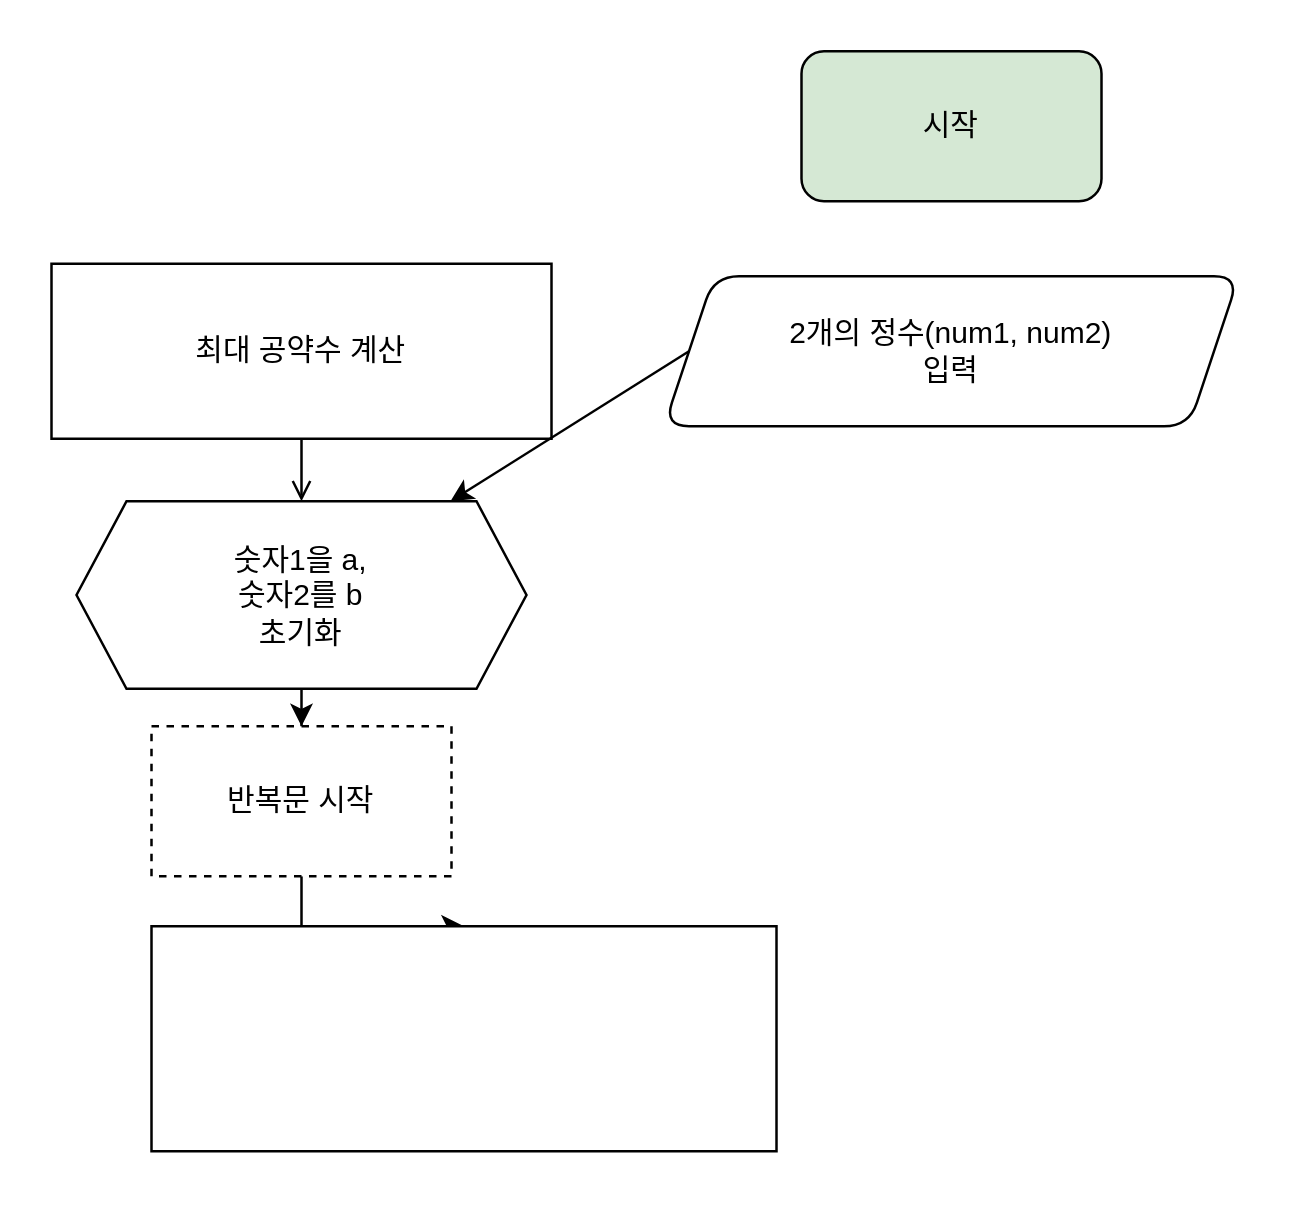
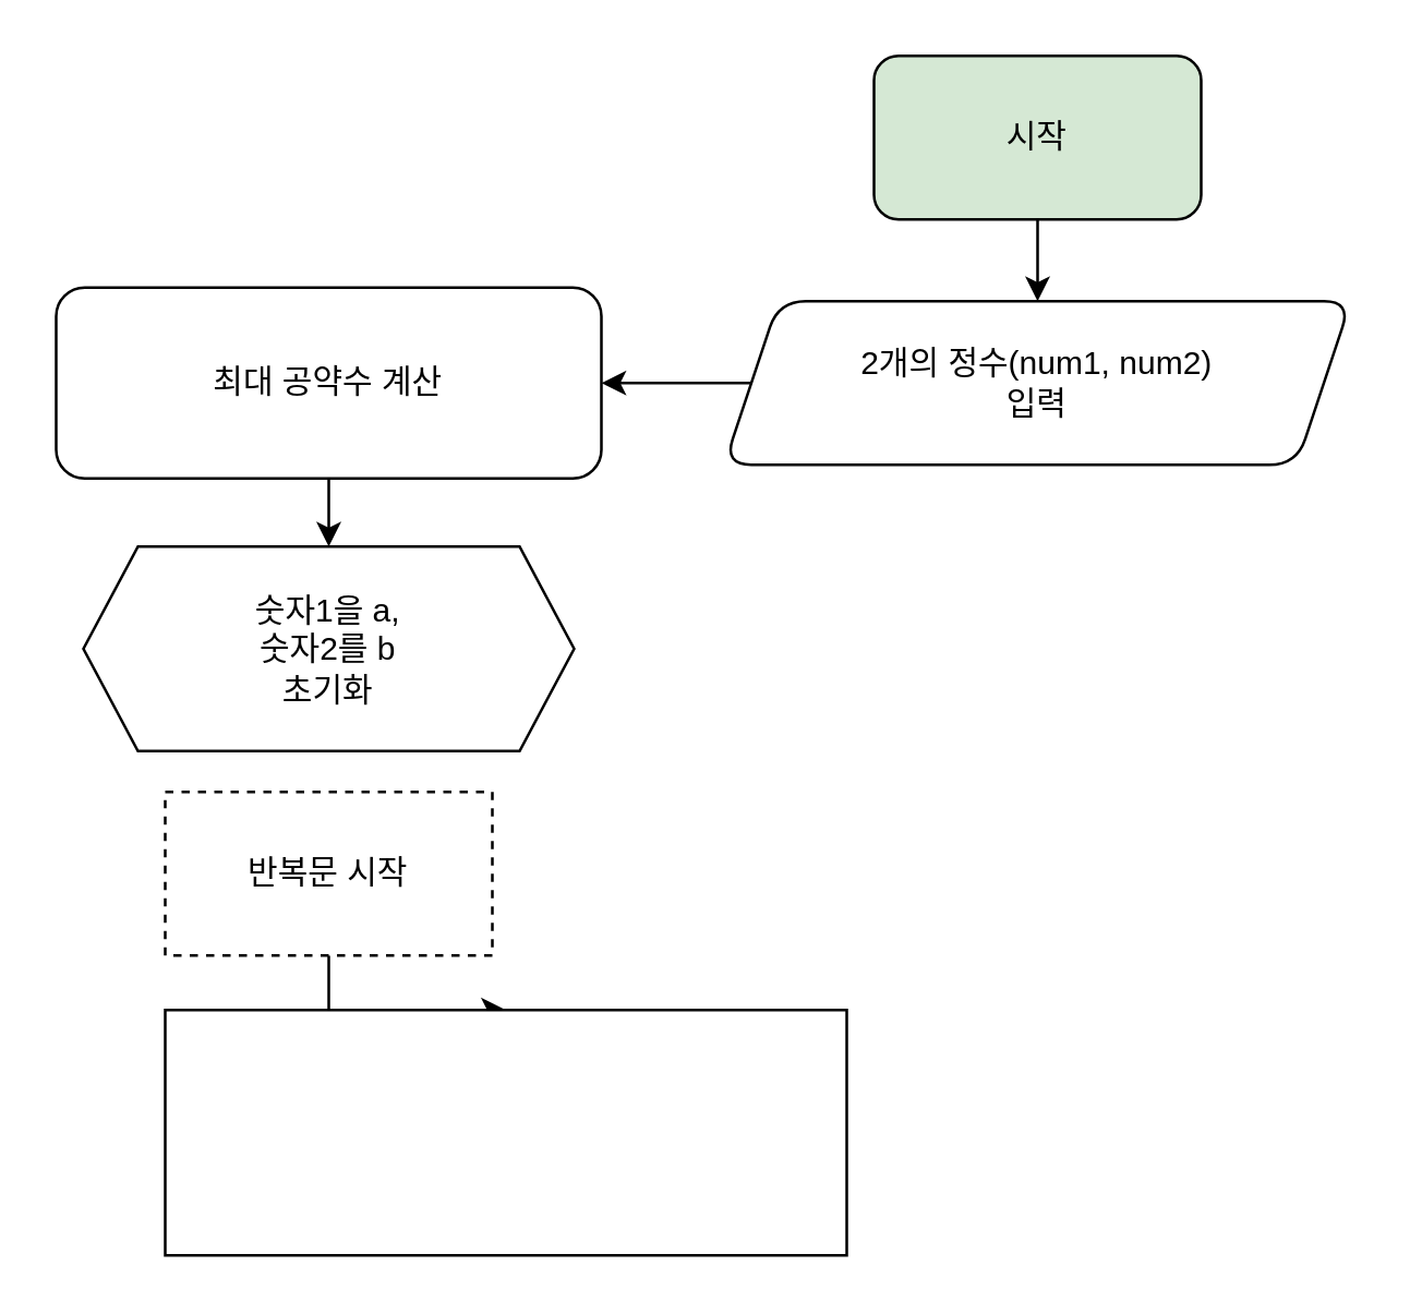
  <mxCell id="0" />
  <mxCell id="1" parent="0" />
+ <mxCell id="2" value="" style="edgeStyle=orthogonalEdgeStyle;rounded=0;orthogonalLoop=1;jettySize=auto;html=1;" edge="1" parent="1" source="3" target="4"><mxGeometry relative="1" as="geometry" /></mxCell>
  <mxCell id="3" value="시작" style="rounded=1;whiteSpace=wrap;html=1;fillColor=#d5e8d4;" vertex="1" parent="1"><mxGeometry x="320" y="20" width="120" height="60" as="geometry" /></mxCell>
  <mxCell id="4" value="2개의 정수(num1, num2) &lt;br&gt;&lt;font&gt;입&lt;/font&gt;&lt;font&gt;력&lt;/font&gt;" style="shape=parallelogram;perimeter=parallelogramPerimeter;whiteSpace=wrap;html=1;fixedSize=1;rounded=1;" vertex="1" parent="1"><mxGeometry x="265" y="110" width="230" height="60" as="geometry" /></mxCell>
- <mxCell id="5" value="" style="edgeStyle=orthogonalEdgeStyle;rounded=0;orthogonalLoop=1;jettySize=auto;html=1;endArrow=open;" edge="1" parent="1" source="6" target="9"><mxGeometry relative="1" as="geometry" /></mxCell>
- <mxCell id="6" value="최대 공약수 계산" style="rounded=0;whiteSpace=wrap;html=1;" vertex="1" parent="1"><mxGeometry x="20" y="105" width="200" height="70" as="geometry" /></mxCell>
- <mxCell id="7" value="" style="endArrow=classic;html=1;rounded=0;exitX=0;exitY=0.5;exitDx=0;exitDy=0;" edge="1" parent="1" source="4" target="9"><mxGeometry width="50" height="50" relative="1" as="geometry"><mxPoint x="265" y="194.5" as="sourcePoint" /><mxPoint x="215" y="195" as="targetPoint" /></mxGeometry></mxCell>
- <mxCell id="8" value="" style="edgeStyle=orthogonalEdgeStyle;rounded=0;orthogonalLoop=1;jettySize=auto;html=1;" edge="1" parent="1" source="9" target="11"><mxGeometry relative="1" as="geometry" /></mxCell>
+ <mxCell id="5" value="" style="edgeStyle=orthogonalEdgeStyle;rounded=0;orthogonalLoop=1;jettySize=auto;html=1;" edge="1" parent="1" source="6" target="9"><mxGeometry relative="1" as="geometry" /></mxCell>
+ <mxCell id="6" value="최대 공약수 계산" style="whiteSpace=wrap;html=1;rounded=1;" vertex="1" parent="1"><mxGeometry x="20" y="105" width="200" height="70" as="geometry" /></mxCell>
+ <mxCell id="7" value="" style="endArrow=classic;html=1;rounded=0;exitX=0;exitY=0.5;exitDx=0;exitDy=0;" edge="1" parent="1" source="4" target="6"><mxGeometry width="50" height="50" relative="1" as="geometry"><mxPoint x="265" y="194.5" as="sourcePoint" /><mxPoint x="215" y="195" as="targetPoint" /></mxGeometry></mxCell>
  <mxCell id="9" value="숫자1을 a,&lt;br&gt;&lt;font&gt;숫자2를 b&lt;br&gt;&lt;font&gt;초기화&lt;/font&gt;&lt;br&gt;&lt;/font&gt;" style="shape=hexagon;perimeter=hexagonPerimeter2;whiteSpace=wrap;html=1;fixedSize=1;rounded=0;" vertex="1" parent="1"><mxGeometry x="30" y="200" width="180" height="75" as="geometry" /></mxCell>
  <mxCell id="10" value="" style="edgeStyle=orthogonalEdgeStyle;rounded=0;orthogonalLoop=1;jettySize=auto;html=1;" edge="1" parent="1" source="11" target="12"><mxGeometry relative="1" as="geometry" /></mxCell>
  <mxCell id="11" value="반복문 시작" style="whiteSpace=wrap;html=1;rounded=0;dashed=1;" vertex="1" parent="1"><mxGeometry x="60" y="290" width="120" height="60" as="geometry" /></mxCell>
  <mxCell id="12" value="" style="whiteSpace=wrap;html=1;rounded=0;" vertex="1" parent="1"><mxGeometry x="60" y="370" width="250" height="90" as="geometry" /></mxCell>
